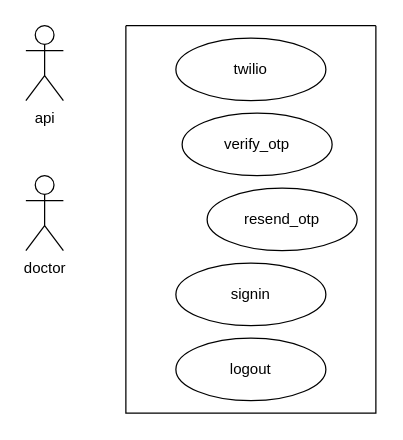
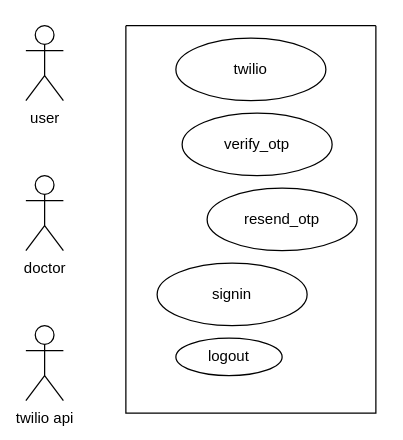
  <mxCell id="0" />
  <mxCell id="1" parent="0" />
- <mxCell id="2" value="api" style="shape=umlActor;verticalLabelPosition=bottom;verticalAlign=top;html=1;outlineConnect=0;" vertex="1" parent="1"><mxGeometry x="20" y="20" width="30" height="60" as="geometry" /></mxCell>
+ <mxCell id="2" value="user" style="shape=umlActor;verticalLabelPosition=bottom;verticalAlign=top;html=1;outlineConnect=0;" vertex="1" parent="1"><mxGeometry x="20" y="20" width="30" height="60" as="geometry" /></mxCell>
  <mxCell id="3" value="doctor" style="shape=umlActor;verticalLabelPosition=bottom;verticalAlign=top;html=1;outlineConnect=0;" vertex="1" parent="1"><mxGeometry x="20" y="140" width="30" height="60" as="geometry" /></mxCell>
+ <mxCell id="4" value="twilio api" style="shape=umlActor;verticalLabelPosition=bottom;verticalAlign=top;html=1;outlineConnect=0;" vertex="1" parent="1"><mxGeometry x="20" y="260" width="30" height="60" as="geometry" /></mxCell>
  <mxCell id="5" value="" style="swimlane;startSize=0;" vertex="1" parent="1"><mxGeometry x="100" y="20" width="200" height="310" as="geometry" /></mxCell>
  <mxCell id="6" value="twilio" style="ellipse;whiteSpace=wrap;html=1;" vertex="1" parent="5"><mxGeometry x="40" y="10" width="120" height="50" as="geometry" /></mxCell>
  <mxCell id="7" value="verify_otp" style="ellipse;whiteSpace=wrap;html=1;" vertex="1" parent="5"><mxGeometry x="45" y="70" width="120" height="50" as="geometry" /></mxCell>
  <mxCell id="8" value="resend_otp" style="ellipse;whiteSpace=wrap;html=1;" vertex="1" parent="5"><mxGeometry x="65" y="130" width="120" height="50" as="geometry" /></mxCell>
- <mxCell id="9" value="signin" style="ellipse;whiteSpace=wrap;html=1;" vertex="1" parent="5"><mxGeometry x="40" y="190" width="120" height="50" as="geometry" /></mxCell>
- <mxCell id="10" value="logout" style="ellipse;whiteSpace=wrap;html=1;" vertex="1" parent="5"><mxGeometry x="40" y="250" width="120" height="50" as="geometry" /></mxCell>
+ <mxCell id="9" value="signin" style="ellipse;whiteSpace=wrap;html=1;" vertex="1" parent="5"><mxGeometry x="25" y="190" width="120" height="50" as="geometry" /></mxCell>
+ <mxCell id="10" value="logout" style="ellipse;whiteSpace=wrap;html=1;" vertex="1" parent="5"><mxGeometry x="40" y="250" width="85" height="30" as="geometry" /></mxCell>
